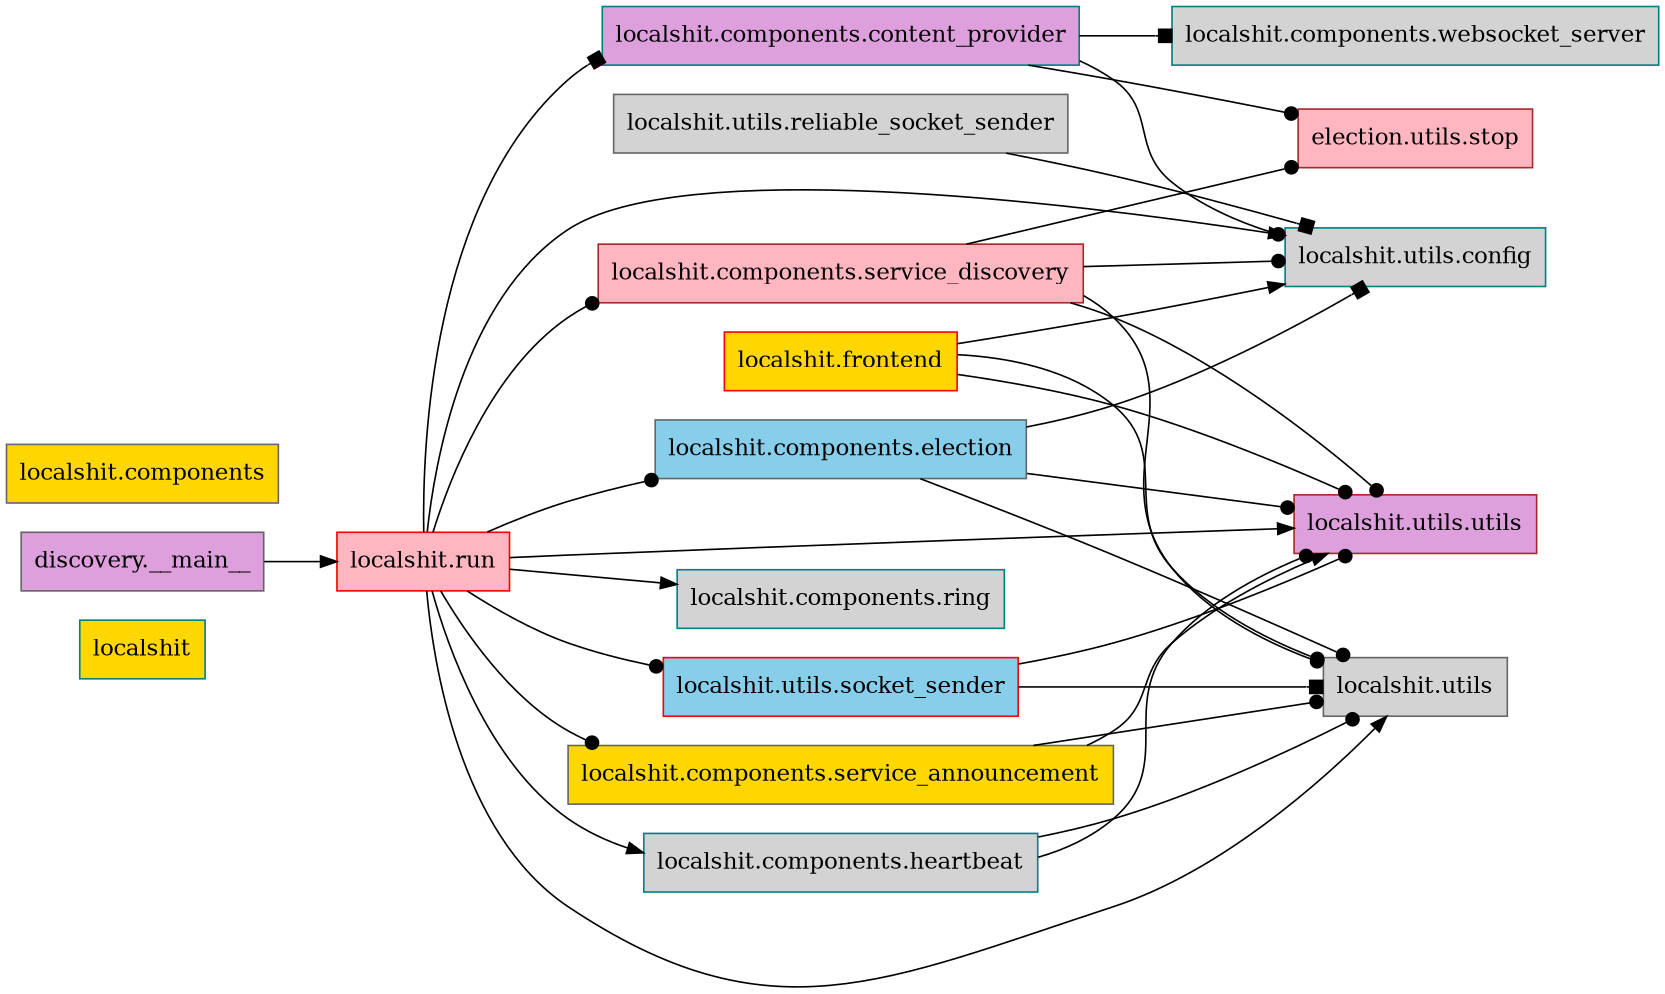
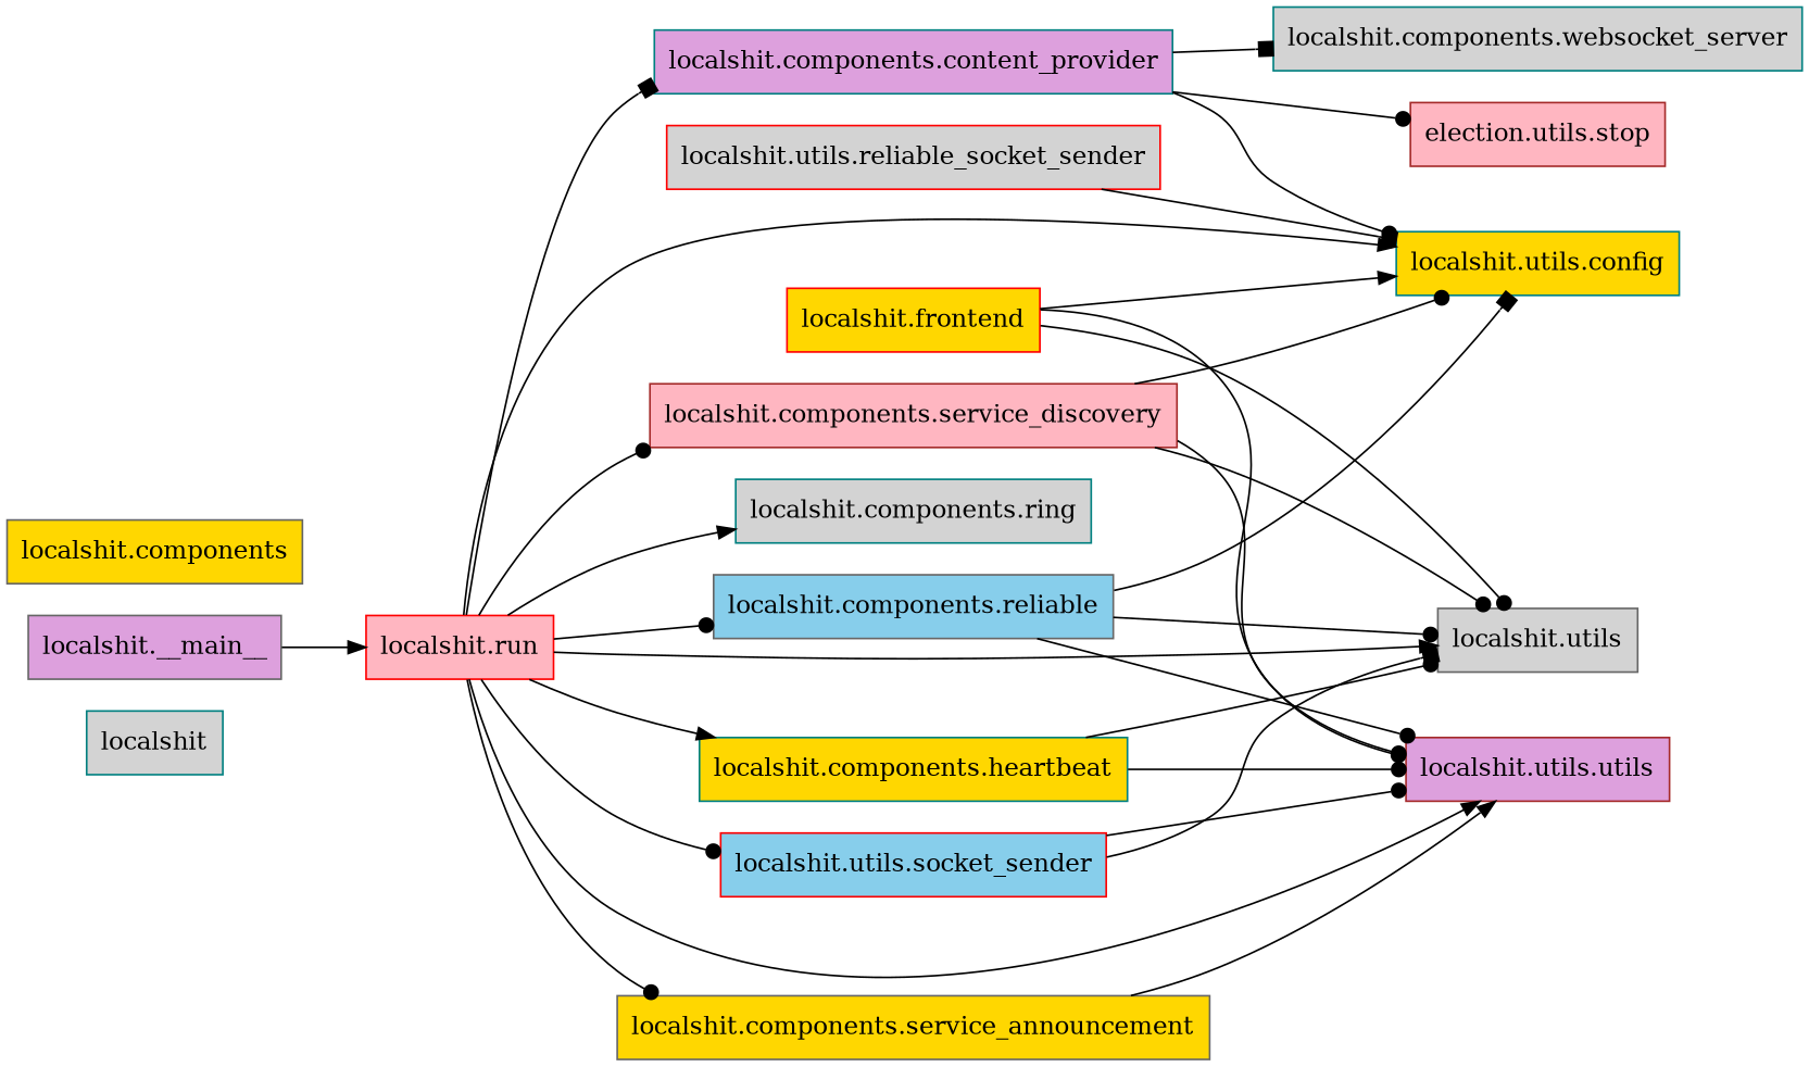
  digraph {
    rankdir=LR
    node [color=teal fillcolor=lightgrey shape=box style=filled]
    edge [arrowhead=dot arrowtail=none]
-   n1 [fillcolor=gold label=localshit]
-   n2 [color=gray40 fillcolor=plum label="discovery.__main__"]
+   n1 [label=localshit]
+   n2 [color=gray40 fillcolor=plum label="localshit.__main__"]
    n3 [color=red fillcolor=lightpink label="localshit.run"]
    n4 [fillcolor=plum label="localshit.components.content_provider"]
-   n5 [label="localshit.utils.config"]
-   n6 [color=gray40 fillcolor=skyblue label="localshit.components.election"]
+   n5 [fillcolor=gold label="localshit.utils.config"]
+   n6 [color=gray40 fillcolor=skyblue label="localshit.components.reliable"]
    n7 [color=gray40 label="localshit.utils"]
    n8 [color=brown fillcolor=plum label="localshit.utils.utils"]
-   n9 [label="localshit.components.heartbeat"]
+   n9 [fillcolor=gold label="localshit.components.heartbeat"]
    n10 [label="localshit.components.ring"]
    n11 [color=gray40 fillcolor=gold label="localshit.components.service_announcement"]
    n12 [color=brown fillcolor=lightpink label="localshit.components.service_discovery"]
    n13 [color=red fillcolor=skyblue label="localshit.utils.socket_sender"]
    n14 [color=gray40 fillcolor=gold label="localshit.components"]
    n15 [label="localshit.components.websocket_server"]
    n16 [color=brown fillcolor=lightpink label="election.utils.stop"]
    n17 [color=red fillcolor=gold label="localshit.frontend"]
-   n18 [color=gray40 label="localshit.utils.reliable_socket_sender"]
+   n18 [color=red label="localshit.utils.reliable_socket_sender"]
    n2 -> n3 [arrowhead=normal]
    n3 -> n4 [arrowhead=box]
    n3 -> n5 [arrowhead=normal]
    n3 -> n6
    n3 -> n7 [arrowhead=normal]
    n3 -> n8 [arrowhead=normal]
    n3 -> n9 [arrowhead=normal]
    n3 -> n10 [arrowhead=normal]
    n3 -> n11
    n3 -> n12
    n3 -> n13
    n4 -> n5
    n4 -> n15 [arrowhead=box]
    n4 -> n16
    n6 -> n5 [arrowhead=box]
    n6 -> n7
    n6 -> n8
    n9 -> n7
    n9 -> n8
-   n11 -> n7
    n11 -> n8 [arrowhead=normal]
    n12 -> n5
    n12 -> n7
    n12 -> n8
-   n12 -> n16
    n13 -> n7 [arrowhead=box]
    n13 -> n8
    n17 -> n5 [arrowhead=normal]
    n17 -> n7
    n17 -> n8
    n18 -> n5 [arrowhead=box]
  }
